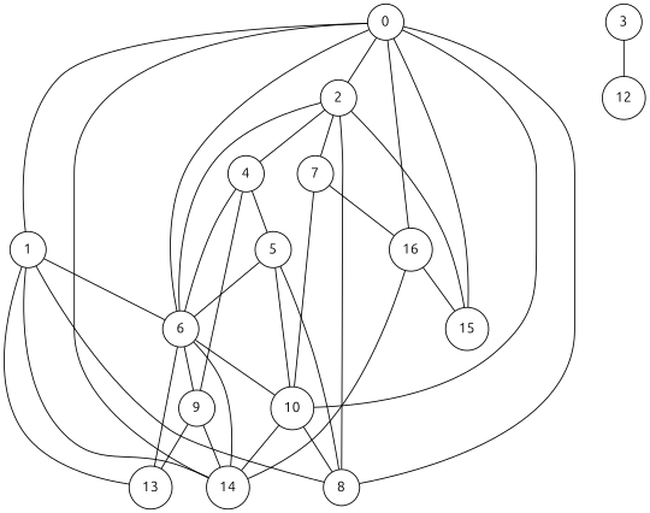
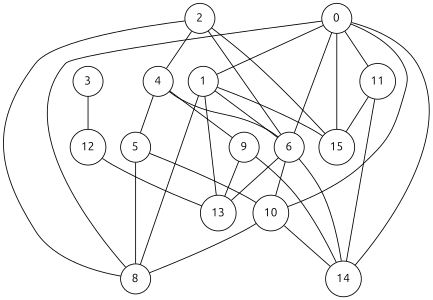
  graph {
    fontname=Ubuntu
    node [fontname=Ubuntu shape=circle]
    edge [fontname=Ubuntu]
    0
    1
    2
    6
    10
-   11 [label=16]
+   11
    14
    15
    8
    13
    4
-   7
    5
    9
    3
    12
    0 -- 1
-   0 -- 2
    0 -- 6
    0 -- 10
    0 -- 11
    0 -- 14
    0 -- 15
    0 -- 8
    1 -- 6
-   1 -- 14
+   1 -- 15
    1 -- 8
    1 -- 13
    2 -- 6
    2 -- 15
    2 -- 8
    2 -- 4
-   2 -- 7
    6 -- 10
    6 -- 14
    6 -- 13
-   6 -- 9
    10 -- 14
    10 -- 8
    11 -- 14
    11 -- 15
    4 -- 6
    4 -- 5
    4 -- 9
-   7 -- 10
-   7 -- 11
-   5 -- 6
    5 -- 10
    5 -- 8
    9 -- 14
    9 -- 13
    3 -- 12
+   12 -- 13
  }
